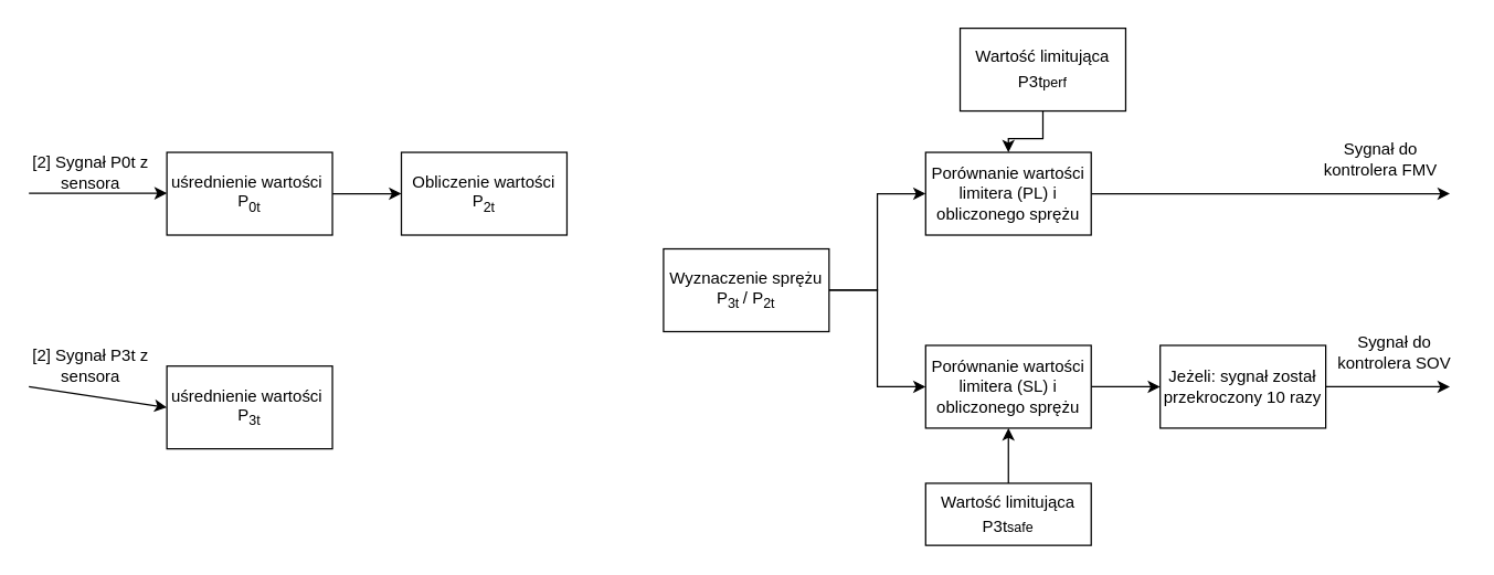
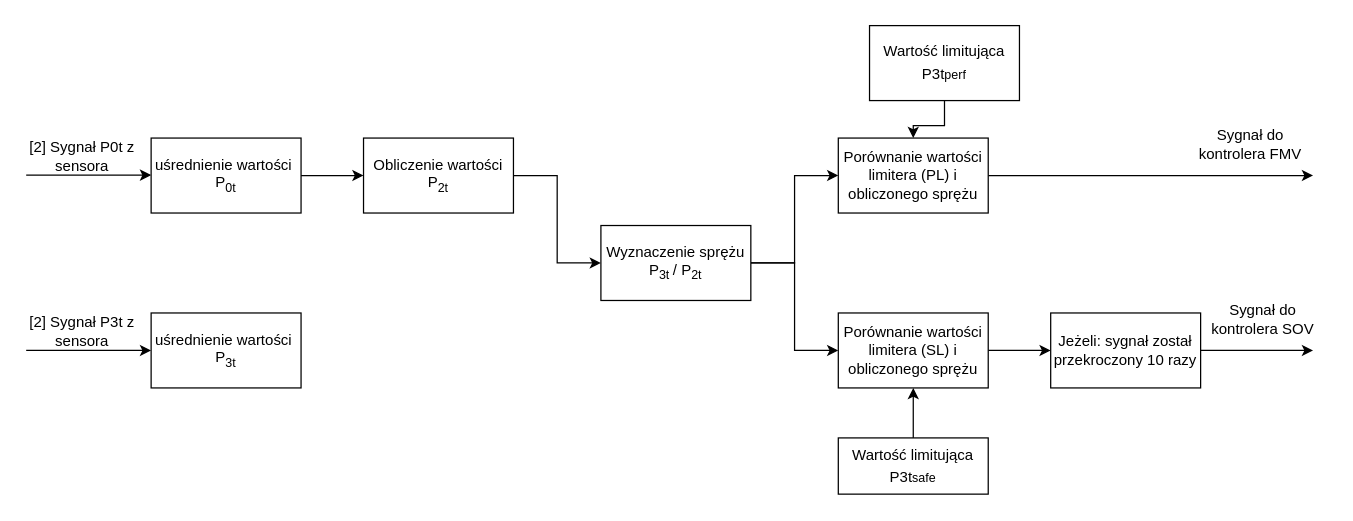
  <mxCell id="0" />
  <mxCell id="1" parent="0" />
  <mxCell id="2" value="" style="edgeStyle=orthogonalEdgeStyle;rounded=0;orthogonalLoop=1;jettySize=auto;html=1;" edge="1" parent="1" source="3" target="6"><mxGeometry relative="1" as="geometry" /></mxCell>
  <mxCell id="3" value="uśrednienie wartości&amp;nbsp;&lt;br&gt;P&lt;sub&gt;0t&lt;/sub&gt;" style="rounded=0;whiteSpace=wrap;html=1;" vertex="1" parent="1"><mxGeometry x="120" y="110" width="120" height="60" as="geometry" /></mxCell>
- <mxCell id="4" value="uśrednienie wartości&amp;nbsp;&lt;br&gt;P&lt;sub&gt;3t&lt;/sub&gt;" style="rounded=0;whiteSpace=wrap;html=1;" vertex="1" parent="1"><mxGeometry x="120" y="265" width="120" height="60" as="geometry" /></mxCell>
+ <mxCell id="4" value="uśrednienie wartości&amp;nbsp;&lt;br&gt;P&lt;sub&gt;3t&lt;/sub&gt;" style="rounded=0;whiteSpace=wrap;html=1;" vertex="1" parent="1"><mxGeometry x="120" y="250" width="120" height="60" as="geometry" /></mxCell>
+ <mxCell id="5" style="edgeStyle=orthogonalEdgeStyle;rounded=0;orthogonalLoop=1;jettySize=auto;html=1;entryX=0;entryY=0.5;entryDx=0;entryDy=0;" edge="1" parent="1" source="6" target="9"><mxGeometry relative="1" as="geometry" /></mxCell>
  <mxCell id="6" value="Obliczenie wartości&lt;br&gt;P&lt;sub&gt;2t&lt;/sub&gt;" style="rounded=0;whiteSpace=wrap;html=1;" vertex="1" parent="1"><mxGeometry x="290" y="110" width="120" height="60" as="geometry" /></mxCell>
  <mxCell id="7" style="edgeStyle=orthogonalEdgeStyle;rounded=0;orthogonalLoop=1;jettySize=auto;html=1;entryX=0;entryY=0.5;entryDx=0;entryDy=0;" edge="1" parent="1" source="9" target="15"><mxGeometry relative="1" as="geometry" /></mxCell>
  <mxCell id="8" style="edgeStyle=orthogonalEdgeStyle;rounded=0;orthogonalLoop=1;jettySize=auto;html=1;entryX=0;entryY=0.5;entryDx=0;entryDy=0;" edge="1" parent="1" source="9" target="20"><mxGeometry relative="1" as="geometry" /></mxCell>
  <mxCell id="9" value="Wyznaczenie sprężu&lt;br&gt;P&lt;sub&gt;3t &lt;/sub&gt;/ P&lt;sub&gt;2t&lt;/sub&gt;" style="rounded=0;whiteSpace=wrap;html=1;" vertex="1" parent="1"><mxGeometry x="480" y="180" width="120" height="60" as="geometry" /></mxCell>
  <mxCell id="10" value="" style="endArrow=classic;html=1;rounded=0;entryX=0;entryY=0.5;entryDx=0;entryDy=0;" edge="1" parent="1" target="4"><mxGeometry width="50" height="50" relative="1" as="geometry"><mxPoint x="20" y="280" as="sourcePoint" /><mxPoint x="70" y="270" as="targetPoint" /></mxGeometry></mxCell>
  <mxCell id="11" value="" style="endArrow=classic;html=1;rounded=0;entryX=0;entryY=0.5;entryDx=0;entryDy=0;" edge="1" parent="1"><mxGeometry width="50" height="50" relative="1" as="geometry"><mxPoint x="20" y="139.66" as="sourcePoint" /><mxPoint x="120" y="139.66" as="targetPoint" /></mxGeometry></mxCell>
  <mxCell id="12" value="[2] Sygnał P0t z sensora" style="text;html=1;strokeColor=none;fillColor=none;align=center;verticalAlign=middle;whiteSpace=wrap;rounded=0;" vertex="1" parent="1"><mxGeometry x="20" y="110" width="90" height="30" as="geometry" /></mxCell>
  <mxCell id="13" value="[2] Sygnał P3t z sensora" style="text;html=1;strokeColor=none;fillColor=none;align=center;verticalAlign=middle;whiteSpace=wrap;rounded=0;" vertex="1" parent="1"><mxGeometry x="20" y="250" width="90" height="30" as="geometry" /></mxCell>
  <mxCell id="14" style="edgeStyle=orthogonalEdgeStyle;rounded=0;orthogonalLoop=1;jettySize=auto;html=1;" edge="1" parent="1" source="15"><mxGeometry relative="1" as="geometry"><mxPoint x="1050" y="140" as="targetPoint" /></mxGeometry></mxCell>
  <mxCell id="15" value="Porównanie wartości limitera (PL) i obliczonego sprężu" style="rounded=0;whiteSpace=wrap;html=1;" vertex="1" parent="1"><mxGeometry x="670" y="110" width="120" height="60" as="geometry" /></mxCell>
  <mxCell id="16" value="" style="edgeStyle=orthogonalEdgeStyle;rounded=0;orthogonalLoop=1;jettySize=auto;html=1;" edge="1" parent="1" source="17" target="15"><mxGeometry relative="1" as="geometry" /></mxCell>
  <mxCell id="17" value="Wartość limitująca&lt;br&gt;&lt;sub&gt;&lt;span style=&quot;font-size: 12px;&quot;&gt;P3t&lt;/span&gt;perf&lt;/sub&gt;" style="rounded=0;whiteSpace=wrap;html=1;" vertex="1" parent="1"><mxGeometry x="695" y="20" width="120" height="60" as="geometry" /></mxCell>
  <mxCell id="18" value="Sygnał do kontrolera FMV" style="text;html=1;strokeColor=none;fillColor=none;align=center;verticalAlign=middle;whiteSpace=wrap;rounded=0;" vertex="1" parent="1"><mxGeometry x="950" y="100" width="100" height="30" as="geometry" /></mxCell>
  <mxCell id="19" style="edgeStyle=orthogonalEdgeStyle;rounded=0;orthogonalLoop=1;jettySize=auto;html=1;" edge="1" parent="1" source="20"><mxGeometry relative="1" as="geometry"><mxPoint x="840" y="280" as="targetPoint" /></mxGeometry></mxCell>
  <mxCell id="20" value="Porównanie wartości limitera (SL) i obliczonego sprężu" style="rounded=0;whiteSpace=wrap;html=1;" vertex="1" parent="1"><mxGeometry x="670" y="250" width="120" height="60" as="geometry" /></mxCell>
  <mxCell id="21" value="" style="edgeStyle=orthogonalEdgeStyle;rounded=0;orthogonalLoop=1;jettySize=auto;html=1;" edge="1" parent="1" source="22" target="20"><mxGeometry relative="1" as="geometry" /></mxCell>
  <mxCell id="22" value="Wartość limitująca&lt;br&gt;&lt;sub&gt;&lt;span style=&quot;font-size: 12px;&quot;&gt;P3t&lt;/span&gt;safe&lt;/sub&gt;" style="rounded=0;whiteSpace=wrap;html=1;" vertex="1" parent="1"><mxGeometry x="670" y="350" width="120" height="45" as="geometry" /></mxCell>
  <mxCell id="23" value="Sygnał do kontrolera SOV" style="text;html=1;strokeColor=none;fillColor=none;align=center;verticalAlign=middle;whiteSpace=wrap;rounded=0;" vertex="1" parent="1"><mxGeometry x="960" y="240" width="100" height="30" as="geometry" /></mxCell>
  <mxCell id="24" style="edgeStyle=orthogonalEdgeStyle;rounded=0;orthogonalLoop=1;jettySize=auto;html=1;" edge="1" parent="1" source="25"><mxGeometry relative="1" as="geometry"><mxPoint x="1050" y="280" as="targetPoint" /></mxGeometry></mxCell>
  <mxCell id="25" value="Jeżeli: sygnał został przekroczony 10 razy" style="rounded=0;whiteSpace=wrap;html=1;" vertex="1" parent="1"><mxGeometry x="840" y="250" width="120" height="60" as="geometry" /></mxCell>
